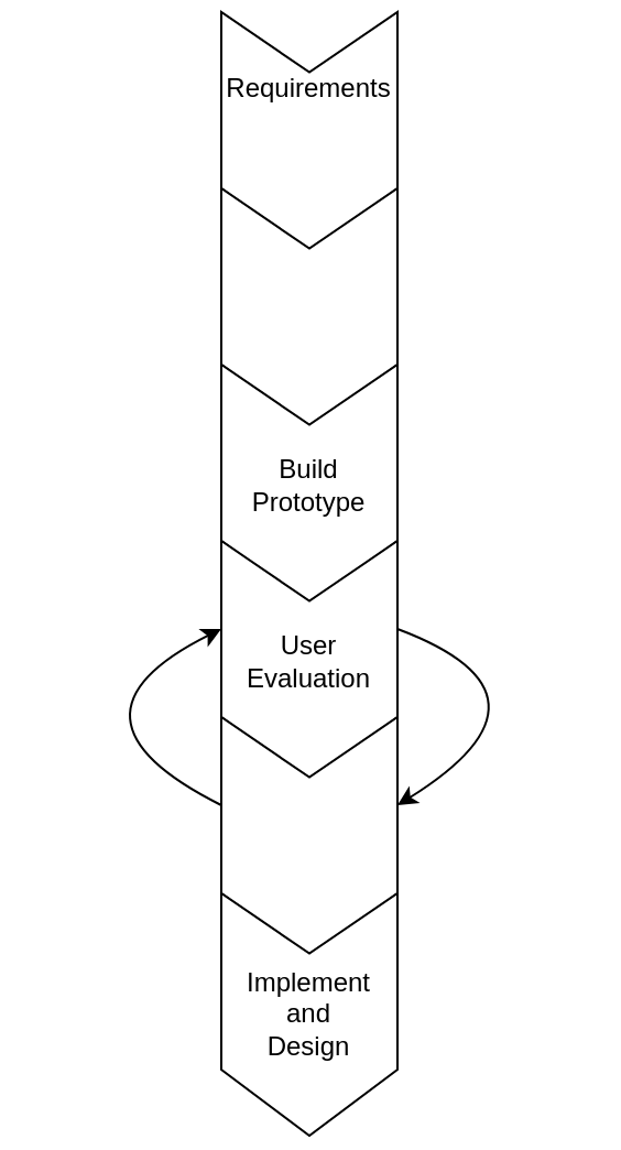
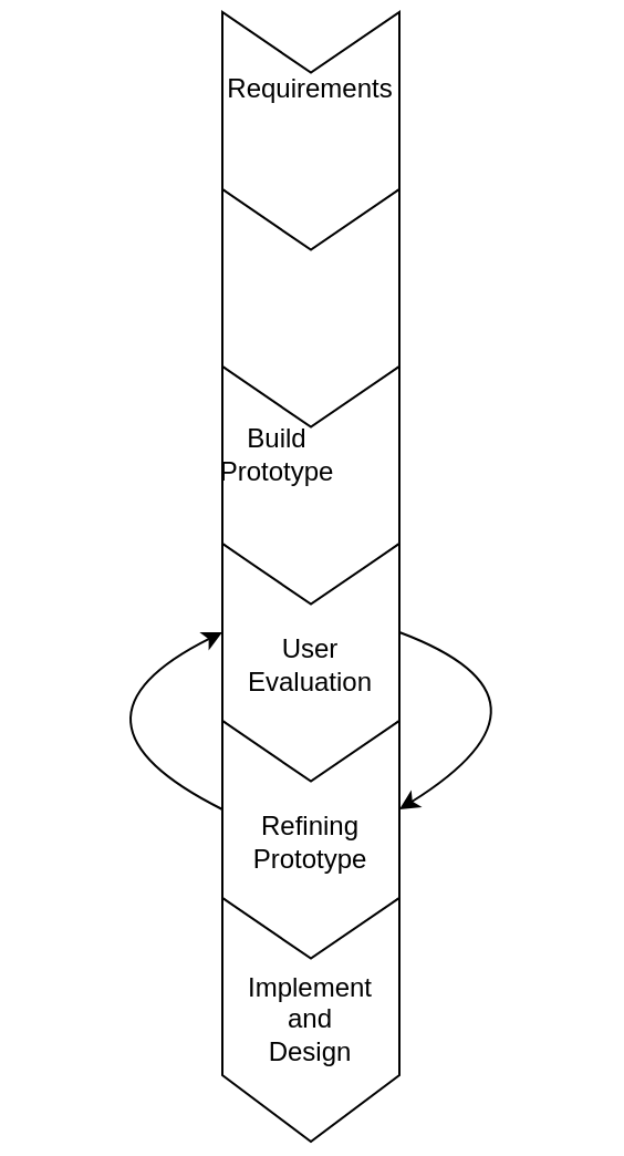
  <mxCell id="0" />
  <mxCell id="1" parent="0" />
  <mxCell id="2" value="" style="html=1;shadow=0;dashed=0;align=center;verticalAlign=middle;shape=mxgraph.arrows2.arrow;dy=0;dx=30;notch=27.33;rotation=90;" vertex="1" parent="1"><mxGeometry x="85" y="20" width="110" height="80" as="geometry" /></mxCell>
  <mxCell id="3" value="Requirements" style="text;html=1;strokeColor=none;fillColor=none;align=center;verticalAlign=middle;whiteSpace=wrap;rounded=0;" vertex="1" parent="1"><mxGeometry x="110" y="25" width="60" height="30" as="geometry" /></mxCell>
  <mxCell id="4" value="" style="html=1;shadow=0;dashed=0;align=center;verticalAlign=middle;shape=mxgraph.arrows2.arrow;dy=0;dx=30;notch=27.33;rotation=90;" vertex="1" parent="1"><mxGeometry x="85" y="100" width="110" height="80" as="geometry" /></mxCell>
  <mxCell id="5" value="" style="html=1;shadow=0;dashed=0;align=center;verticalAlign=middle;shape=mxgraph.arrows2.arrow;dy=0;dx=30;notch=27.33;rotation=90;" vertex="1" parent="1"><mxGeometry x="85" y="180" width="110" height="80" as="geometry" /></mxCell>
- <mxCell id="6" value="Build Prototype" style="text;html=1;strokeColor=none;fillColor=none;align=center;verticalAlign=middle;whiteSpace=wrap;rounded=0;" vertex="1" parent="1"><mxGeometry x="110" y="205" width="60" height="30" as="geometry" /></mxCell>
+ <mxCell id="6" value="Build Prototype" style="text;html=1;strokeColor=none;fillColor=none;align=center;verticalAlign=middle;whiteSpace=wrap;rounded=0;" vertex="1" parent="1"><mxGeometry x="95" y="190" width="60" height="30" as="geometry" /></mxCell>
  <mxCell id="7" value="" style="html=1;shadow=0;dashed=0;align=center;verticalAlign=middle;shape=mxgraph.arrows2.arrow;dy=0;dx=30;notch=27.33;rotation=90;" vertex="1" parent="1"><mxGeometry x="85" y="260" width="110" height="80" as="geometry" /></mxCell>
  <mxCell id="8" value="User Evaluation" style="text;html=1;strokeColor=none;fillColor=none;align=center;verticalAlign=middle;whiteSpace=wrap;rounded=0;" vertex="1" parent="1"><mxGeometry x="110" y="285" width="60" height="30" as="geometry" /></mxCell>
  <mxCell id="9" value="" style="html=1;shadow=0;dashed=0;align=center;verticalAlign=middle;shape=mxgraph.arrows2.arrow;dy=0;dx=30;notch=27.33;rotation=90;" vertex="1" parent="1"><mxGeometry x="85" y="340" width="110" height="80" as="geometry" /></mxCell>
+ <mxCell id="10" value="Refining Prototype" style="text;html=1;strokeColor=none;fillColor=none;align=center;verticalAlign=middle;whiteSpace=wrap;rounded=0;" vertex="1" parent="1"><mxGeometry x="110" y="365" width="60" height="30" as="geometry" /></mxCell>
  <mxCell id="11" value="" style="html=1;shadow=0;dashed=0;align=center;verticalAlign=middle;shape=mxgraph.arrows2.arrow;dy=0;dx=30;notch=27.33;rotation=90;" vertex="1" parent="1"><mxGeometry x="85" y="420" width="110" height="80" as="geometry" /></mxCell>
  <mxCell id="12" value="Implement and Design" style="text;html=1;strokeColor=none;fillColor=none;align=center;verticalAlign=middle;whiteSpace=wrap;rounded=0;" vertex="1" parent="1"><mxGeometry x="110" y="445" width="60" height="30" as="geometry" /></mxCell>
  <mxCell id="13" value="" style="curved=1;endArrow=classic;html=1;rounded=0;exitX=0;exitY=0;exitDx=40;exitDy=0;exitPerimeter=0;entryX=0;entryY=0;entryDx=40;entryDy=0;entryPerimeter=0;" edge="1" parent="1" source="7" target="9"><mxGeometry width="50" height="50" relative="1" as="geometry"><mxPoint x="350" y="295" as="sourcePoint" /><mxPoint x="240" y="375" as="targetPoint" /><Array as="points"><mxPoint x="260" y="315" /></Array></mxGeometry></mxCell>
  <mxCell id="14" value="" style="curved=1;endArrow=classic;html=1;rounded=0;exitX=0;exitY=0;exitDx=40;exitDy=80;exitPerimeter=0;" edge="1" parent="1" source="9"><mxGeometry width="50" height="50" relative="1" as="geometry"><mxPoint x="100" y="365" as="sourcePoint" /><mxPoint x="100" y="285" as="targetPoint" /><Array as="points"><mxPoint x="20" y="325" /></Array></mxGeometry></mxCell>
